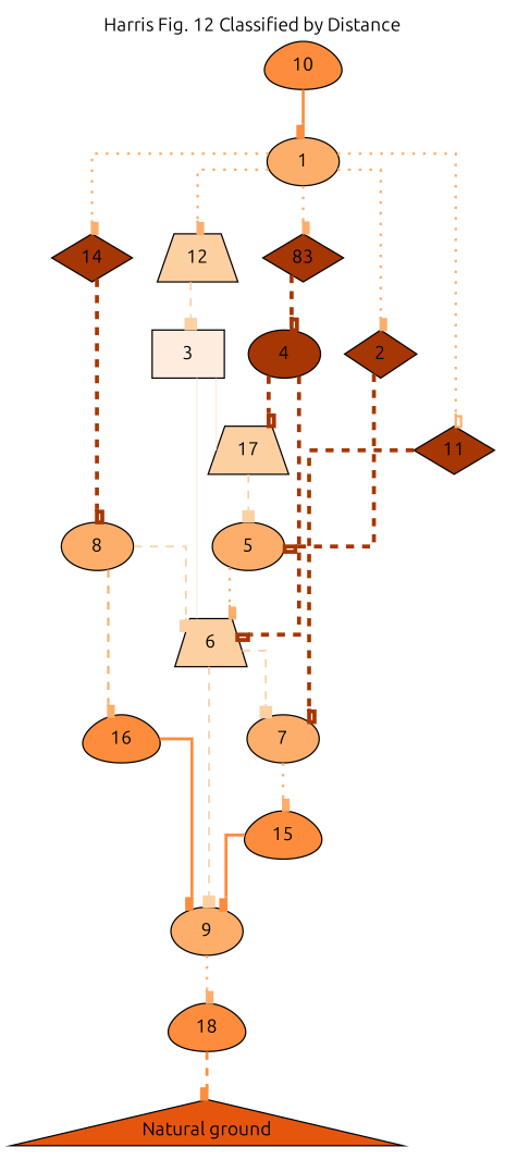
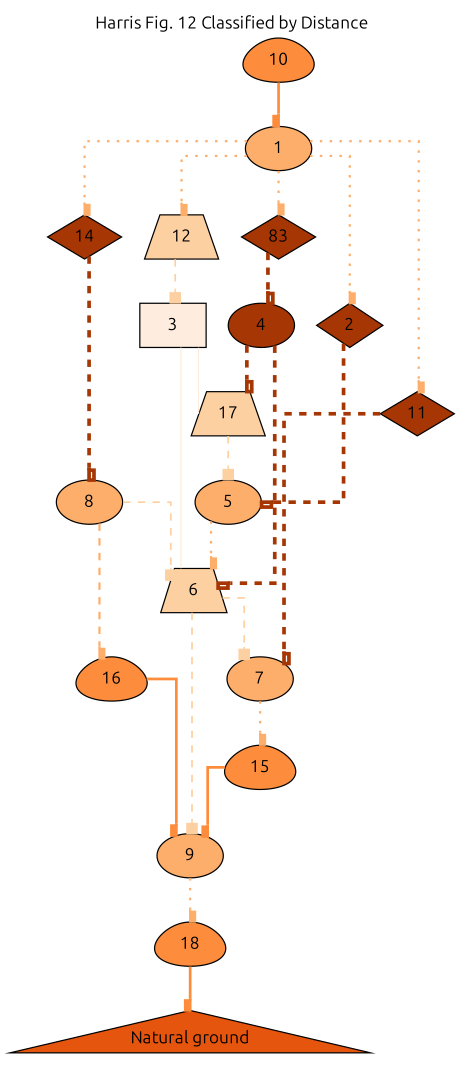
  digraph {
    bgcolor="/x11/white"
    fontcolor="/x11/black"
    fontname=Ubuntu
    fontsize=14.0
    label="Harris Fig. 12 Classified by Distance"
    labelloc=t
    splines=ortho
    style=filled
    node [color="/x11/black" distortion=0.0 fillcolor="/oranges6/6" fontcolor="/x11/black" fontname=Ubuntu fontsize=14.0 orientation=0.0 penwidth=1.0 shape=ellipse sides=4 skew=0.0 style=filled]
    edge [arrowhead=lbox color="/oranges6/3" fontcolor="/x11/black" fontname=Ubuntu fontsize=14.0 penwidth=1.8 style=dashed]
    2 [shape=diamond]
    1 [fillcolor="/oranges6/3"]
    11 [shape=diamond]
    12 [fillcolor="/oranges6/2" shape=trapezium]
    n5 [label=83 shape=diamond]
    14 [shape=diamond]
    5 [fillcolor="/oranges6/3"]
    7 [fillcolor="/oranges6/3"]
    3 [fillcolor="/oranges6/1" shape=box]
    4
    8 [fillcolor="/oranges6/3"]
    6 [fillcolor="/oranges6/2" shape=trapezium]
    17 [fillcolor="/oranges6/2" shape=trapezium]
    9 [fillcolor="/oranges6/3"]
    15 [fillcolor="/oranges6/4" shape=egg]
    16 [fillcolor="/oranges6/4" shape=egg]
    18 [fillcolor="/oranges6/4" shape=egg]
    "Natural ground" [fillcolor="/oranges6/5" shape=triangle]
    10 [fillcolor="/oranges6/4" shape=egg]
    2 -> 5 [arrowhead=olbox color="/oranges6/6" penwidth=3.0]
    1 -> 2 [style=dotted]
-   1 -> 11 [arrowhead=olbox style=dotted]
+   1 -> 11 [style=dotted]
    1 -> 12 [style=dotted]
    1 -> n5 [style=dotted]
    1 -> 14 [style=dotted]
    11 -> 7 [arrowhead=olbox color="/oranges6/6" penwidth=3.0]
    12 -> 3 [arrowhead=box color="/oranges6/2" penwidth=1.4]
    n5 -> 4 [arrowhead=olbox color="/oranges6/6" penwidth=3.0]
    14 -> 8 [arrowhead=olbox color="/oranges6/6" penwidth=3.0]
    5 -> 6 [style=dotted]
    7 -> 15 [style=dotted]
    3 -> 6 [arrowhead=none color="/oranges6/1" penwidth=1.0 style=solid]
    3 -> 17 [arrowhead=none color="/oranges6/1" penwidth=1.0 style=solid]
    4 -> 6 [arrowhead=olbox color="/oranges6/6" penwidth=3.0]
    4 -> 17 [arrowhead=olbox color="/oranges6/6" penwidth=3.0]
    8 -> 6 [arrowhead=box color="/oranges6/2" penwidth=1.4]
    8 -> 16
    6 -> 7 [arrowhead=box color="/oranges6/2" penwidth=1.4]
    6 -> 9 [arrowhead=box color="/oranges6/2" penwidth=1.4]
    17 -> 5 [arrowhead=box color="/oranges6/2" penwidth=1.4]
    9 -> 18 [style=dotted]
    15 -> 9 [arrowhead=rbox color="/oranges6/4" penwidth=2.2 style=bold]
    16 -> 9 [arrowhead=rbox color="/oranges6/4" penwidth=2.2 style=bold]
-   18 -> "Natural ground" [arrowhead=rbox color="/oranges6/4" penwidth=2.2]
+   18 -> "Natural ground" [arrowhead=rbox color="/oranges6/4" penwidth=2.2 style=bold]
    10 -> 1 [arrowhead=rbox color="/oranges6/4" penwidth=2.2 style=bold]
  }
